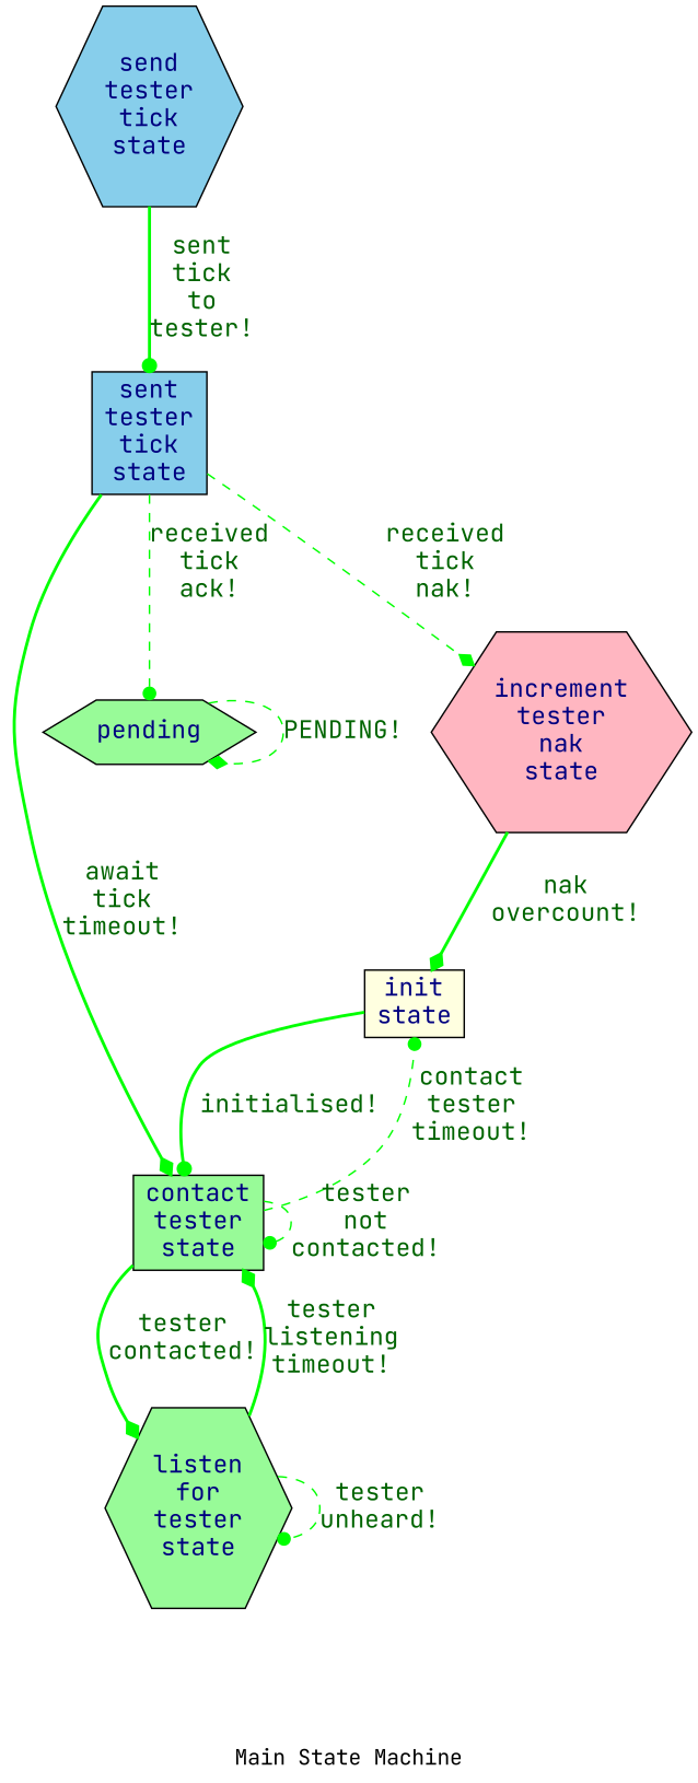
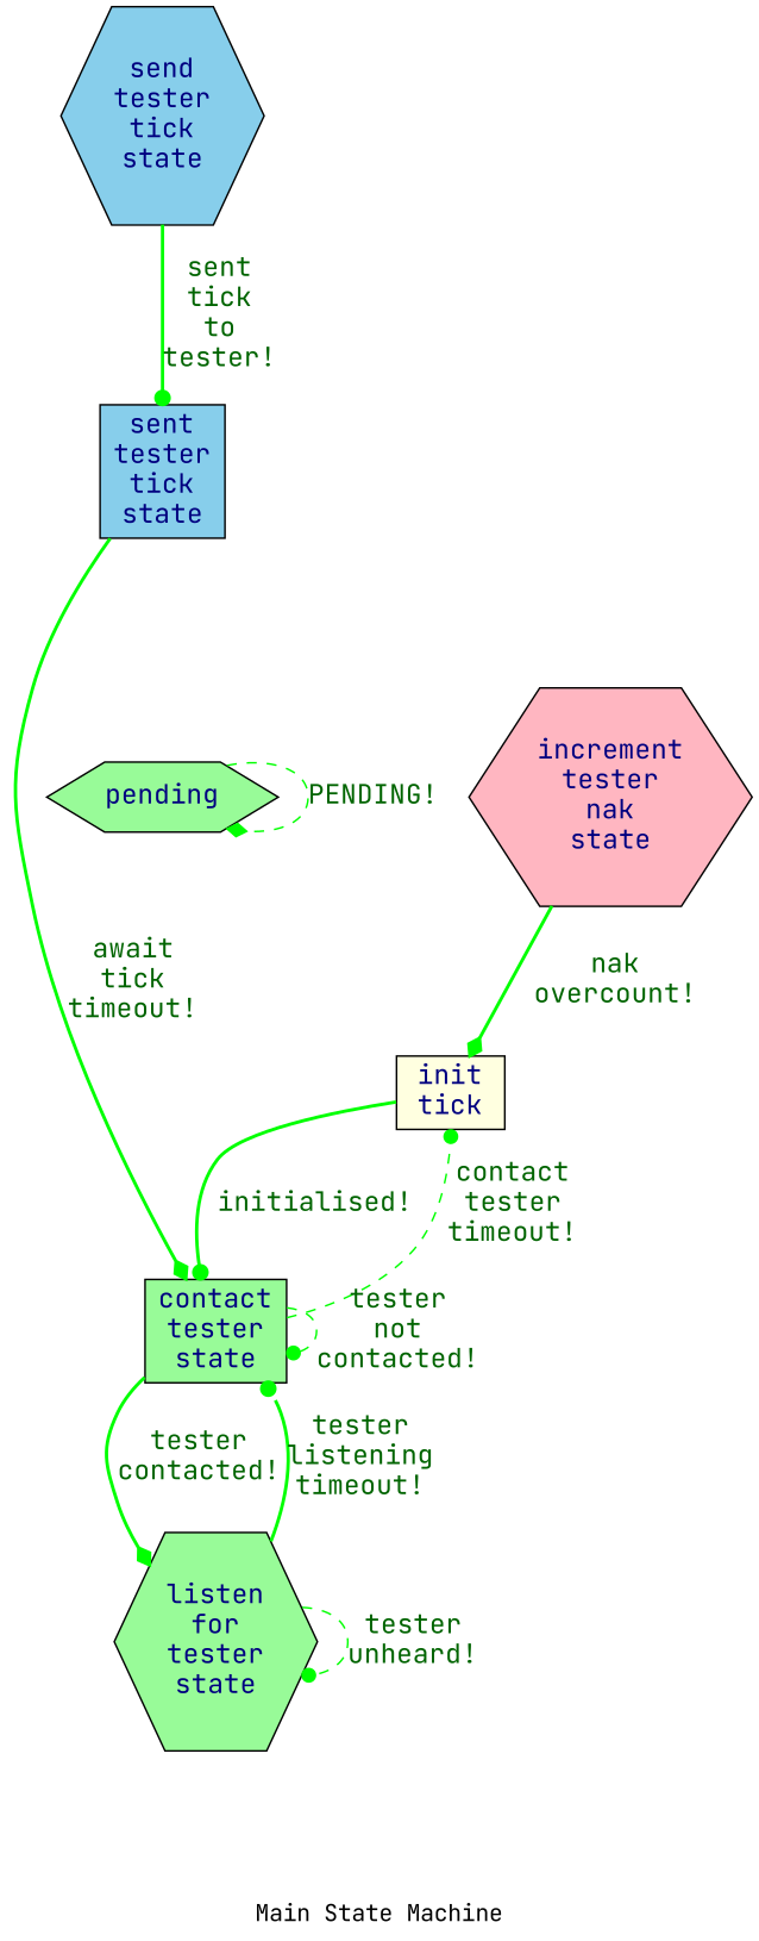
  digraph {
    bgcolor=white
    fontname="JetBrains Mono"
    label="\n\nMain State Machine"
    rankdir=UD
    node [color=black fillcolor=palegreen fontcolor=navyblue fontname="JetBrains Mono" fontsize=16 shape=hexagon style=filled url="http://google.com"]
    edge [arrowhead=dot color=green fontcolor=darkgreen fontname="JetBrains Mono" fontsize=16 style=bold url="http://google.com"]
-   n1 [fillcolor=lightyellow label="init\nstate" shape=box]
+   n1 [fillcolor=lightyellow label="init\ntick" shape=box]
    n2 [label="contact\ntester\nstate" shape=box]
    n3 [label="listen\nfor\ntester\nstate"]
    n4 [fillcolor=skyblue label="send\ntester\ntick\nstate"]
    n5 [fillcolor=skyblue label="sent\ntester\ntick\nstate" shape=box]
    n6 [label=pending]
    n7 [fillcolor=lightpink label="increment\ntester\nnak\nstate"]
    n1 -> n2 [label="initialised!"]
    n2 -> n1 [label="contact\ntester\ntimeout!" style=dashed]
    n2 -> n2 [label="tester\nnot\ncontacted!" style=dashed]
    n2 -> n3 [arrowhead=diamond label="tester\ncontacted!"]
-   n3 -> n2 [arrowhead=diamond label="tester\nlistening\ntimeout!"]
+   n3 -> n2 [label="tester\nlistening\ntimeout!"]
    n3 -> n3 [label="tester\nunheard!" style=dashed]
    n4 -> n5 [label="sent\ntick\nto\ntester!"]
    n5 -> n2 [arrowhead=diamond label="await\ntick\ntimeout!"]
-   n5 -> n6 [label="received\ntick\nack!" style=dashed]
-   n5 -> n7 [arrowhead=diamond label="received\ntick\nnak!" style=dashed]
    n6 -> n6 [arrowhead=diamond label="PENDING!" style=dashed]
    n7 -> n1 [arrowhead=diamond label="nak\novercount!"]
  }
